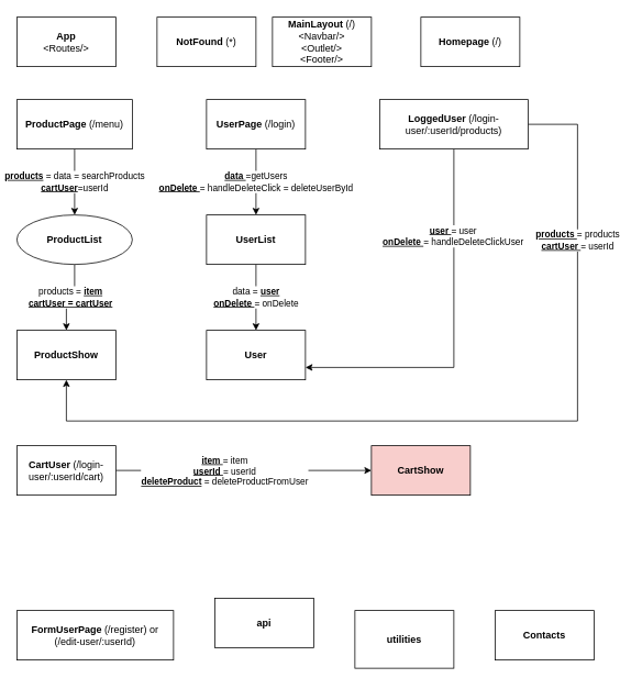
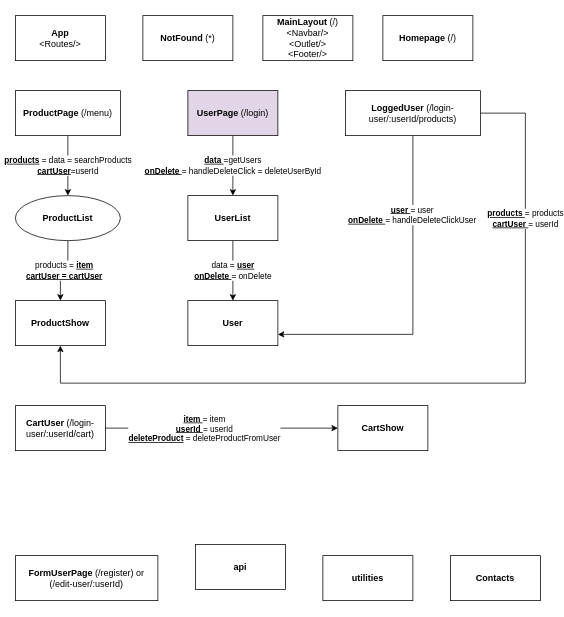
  <mxCell id="0" />
  <mxCell id="1" parent="0" />
  <mxCell id="2" value="&lt;b&gt;App&lt;/b&gt;&lt;br&gt;&amp;lt;Routes/&amp;gt;" style="rounded=0;whiteSpace=wrap;html=1;" parent="1" vertex="1"><mxGeometry x="20" y="20" width="120" height="60" as="geometry" /></mxCell>
  <mxCell id="3" value="&lt;b&gt;User&lt;/b&gt;" style="rounded=0;whiteSpace=wrap;html=1;" parent="1" vertex="1"><mxGeometry x="250" y="400" width="120" height="60" as="geometry" /></mxCell>
  <mxCell id="4" value="products = &lt;b&gt;&lt;u&gt;item&lt;br&gt;cartUser = cartUser&lt;br&gt;&lt;/u&gt;&lt;/b&gt;" style="edgeStyle=orthogonalEdgeStyle;rounded=0;orthogonalLoop=1;jettySize=auto;html=1;" parent="1" source="5" target="6" edge="1"><mxGeometry relative="1" as="geometry" /></mxCell>
  <mxCell id="5" value="&lt;b&gt;ProductList&lt;/b&gt;" style="ellipse;whiteSpace=wrap;html=1;" parent="1" vertex="1"><mxGeometry x="20" y="260" width="140" height="60" as="geometry" /></mxCell>
  <mxCell id="6" value="&lt;b&gt;ProductShow&lt;/b&gt;" style="rounded=0;whiteSpace=wrap;html=1;" parent="1" vertex="1"><mxGeometry x="20" y="400" width="120" height="60" as="geometry" /></mxCell>
  <mxCell id="7" value="data = &lt;b&gt;&lt;u&gt;user&lt;/u&gt;&lt;/b&gt;&lt;br&gt;&lt;b&gt;&lt;u&gt;onDelete &lt;/u&gt;&lt;/b&gt;= onDelete" style="edgeStyle=orthogonalEdgeStyle;rounded=0;orthogonalLoop=1;jettySize=auto;html=1;" parent="1" source="8" target="3" edge="1"><mxGeometry relative="1" as="geometry" /></mxCell>
  <mxCell id="8" value="&lt;b&gt;UserList&lt;/b&gt;" style="rounded=0;whiteSpace=wrap;html=1;" parent="1" vertex="1"><mxGeometry x="250" y="260" width="120" height="60" as="geometry" /></mxCell>
  <mxCell id="9" value="&lt;u style=&quot;font-weight: bold;&quot;&gt;products&lt;/u&gt; = data&amp;nbsp;= searchProducts&lt;br&gt;&lt;b&gt;&lt;u&gt;cartUser&lt;/u&gt;&lt;/b&gt;=userId" style="edgeStyle=orthogonalEdgeStyle;rounded=0;orthogonalLoop=1;jettySize=auto;html=1;" parent="1" source="10" target="5" edge="1"><mxGeometry relative="1" as="geometry"><mxPoint as="offset" /></mxGeometry></mxCell>
  <mxCell id="10" value="&lt;b&gt;ProductPage &lt;/b&gt;(/menu)" style="rounded=0;whiteSpace=wrap;html=1;" parent="1" vertex="1"><mxGeometry x="20" y="120" width="140" height="60" as="geometry" /></mxCell>
  <mxCell id="11" value="&lt;b&gt;&lt;u&gt;data &lt;/u&gt;&lt;/b&gt;=getUsers&lt;br&gt;&lt;b&gt;&lt;u&gt;onDelete &lt;/u&gt;&lt;/b&gt;=&amp;nbsp;handleDeleteClick = deleteUserById" style="edgeStyle=orthogonalEdgeStyle;rounded=0;orthogonalLoop=1;jettySize=auto;html=1;" parent="1" source="12" target="8" edge="1"><mxGeometry relative="1" as="geometry" /></mxCell>
- <mxCell id="12" value="&lt;b&gt;UserPage &lt;/b&gt;(/login)" style="rounded=0;whiteSpace=wrap;html=1;" parent="1" vertex="1"><mxGeometry x="250" y="120" width="120" height="60" as="geometry" /></mxCell>
- <mxCell id="13" value="&lt;font style=&quot;font-size: 12px;&quot;&gt;&lt;b&gt;MainLayout &lt;/b&gt;(/)&lt;br&gt;&amp;lt;Navbar/&amp;gt;&lt;br&gt;&amp;lt;Outlet/&amp;gt;&lt;br&gt;&amp;lt;Footer/&amp;gt;&lt;br&gt;&lt;/font&gt;" style="rounded=0;whiteSpace=wrap;html=1;" parent="1" vertex="1"><mxGeometry x="330" y="20" width="120" height="60" as="geometry" /></mxCell>
+ <mxCell id="12" value="&lt;b&gt;UserPage &lt;/b&gt;(/login)" style="rounded=0;whiteSpace=wrap;html=1;fillColor=#e1d5e7;" parent="1" vertex="1"><mxGeometry x="250" y="120" width="120" height="60" as="geometry" /></mxCell>
+ <mxCell id="13" value="&lt;font style=&quot;font-size: 12px;&quot;&gt;&lt;b&gt;MainLayout &lt;/b&gt;(/)&lt;br&gt;&amp;lt;Navbar/&amp;gt;&lt;br&gt;&amp;lt;Outlet/&amp;gt;&lt;br&gt;&amp;lt;Footer/&amp;gt;&lt;br&gt;&lt;/font&gt;" style="rounded=0;whiteSpace=wrap;html=1;" parent="1" vertex="1"><mxGeometry x="350" y="20" width="120" height="60" as="geometry" /></mxCell>
  <mxCell id="14" value="&lt;b&gt;Homepage &lt;/b&gt;(/)" style="rounded=0;whiteSpace=wrap;html=1;" parent="1" vertex="1"><mxGeometry x="510" y="20" width="120" height="60" as="geometry" /></mxCell>
  <mxCell id="15" value="&lt;b&gt;NotFound &lt;/b&gt;(*)" style="rounded=0;whiteSpace=wrap;html=1;" parent="1" vertex="1"><mxGeometry x="190" y="20" width="120" height="60" as="geometry" /></mxCell>
  <mxCell id="16" style="edgeStyle=orthogonalEdgeStyle;rounded=0;orthogonalLoop=1;jettySize=auto;html=1;entryX=1;entryY=0.75;entryDx=0;entryDy=0;" edge="1" parent="1" source="20" target="3"><mxGeometry relative="1" as="geometry"><Array as="points"><mxPoint x="550" y="445" /></Array></mxGeometry></mxCell>
  <mxCell id="17" value="&lt;b&gt;&lt;u&gt;user &lt;/u&gt;&lt;/b&gt;= user&lt;br&gt;&lt;b&gt;&lt;u&gt;onDelete &lt;/u&gt;&lt;/b&gt;= handleDeleteClickUser" style="edgeLabel;html=1;align=center;verticalAlign=middle;resizable=0;points=[];" vertex="1" connectable="0" parent="16"><mxGeometry x="-0.528" y="-2" relative="1" as="geometry"><mxPoint as="offset" /></mxGeometry></mxCell>
  <mxCell id="18" style="edgeStyle=orthogonalEdgeStyle;rounded=0;orthogonalLoop=1;jettySize=auto;html=1;" edge="1" parent="1" source="20" target="6"><mxGeometry relative="1" as="geometry"><Array as="points"><mxPoint x="700" y="150" /><mxPoint x="700" y="510" /><mxPoint x="80" y="510" /></Array></mxGeometry></mxCell>
  <mxCell id="19" value="&lt;b&gt;&lt;u&gt;products &lt;/u&gt;&lt;/b&gt;= products&lt;br&gt;&lt;b&gt;&lt;u&gt;cartUser &lt;/u&gt;&lt;/b&gt;= userId" style="edgeLabel;html=1;align=center;verticalAlign=middle;resizable=0;points=[];" vertex="1" connectable="0" parent="18"><mxGeometry x="-0.633" y="-1" relative="1" as="geometry"><mxPoint as="offset" /></mxGeometry></mxCell>
  <mxCell id="20" value="&lt;b&gt;LoggedUser &lt;/b&gt;(/login-user/:userId/products&lt;span style=&quot;background-color: initial;&quot;&gt;)&lt;/span&gt;" style="rounded=0;whiteSpace=wrap;html=1;" vertex="1" parent="1"><mxGeometry x="460" y="120" width="180" height="60" as="geometry" /></mxCell>
  <mxCell id="21" value="&lt;b&gt;FormUserPage &lt;/b&gt;(/register&lt;span style=&quot;background-color: initial;&quot;&gt;) or (/edit-user/:userId)&lt;/span&gt;" style="rounded=0;whiteSpace=wrap;html=1;" vertex="1" parent="1"><mxGeometry x="20" y="740" width="190" height="60" as="geometry" /></mxCell>
  <mxCell id="22" value="&lt;b&gt;api&lt;/b&gt;" style="rounded=0;whiteSpace=wrap;html=1;" vertex="1" parent="1"><mxGeometry x="260" y="725" width="120" height="60" as="geometry" /></mxCell>
- <mxCell id="23" value="&lt;b&gt;utilities&lt;/b&gt;" style="rounded=0;whiteSpace=wrap;html=1;" vertex="1" parent="1"><mxGeometry x="430" y="740" width="120" height="70" as="geometry" /></mxCell>
+ <mxCell id="23" value="&lt;b&gt;utilities&lt;/b&gt;" style="rounded=0;whiteSpace=wrap;html=1;" vertex="1" parent="1"><mxGeometry x="430" y="740" width="120" height="60" as="geometry" /></mxCell>
  <mxCell id="24" value="&lt;b&gt;Contacts&lt;/b&gt;" style="rounded=0;whiteSpace=wrap;html=1;" vertex="1" parent="1"><mxGeometry x="600" y="740" width="120" height="60" as="geometry" /></mxCell>
  <mxCell id="25" style="edgeStyle=orthogonalEdgeStyle;rounded=0;orthogonalLoop=1;jettySize=auto;html=1;entryX=0;entryY=0.5;entryDx=0;entryDy=0;" edge="1" parent="1" source="27" target="28"><mxGeometry relative="1" as="geometry"><Array as="points"><mxPoint x="230" y="570" /><mxPoint x="230" y="570" /></Array></mxGeometry></mxCell>
  <mxCell id="26" value="&lt;b&gt;&lt;u&gt;item &lt;/u&gt;&lt;/b&gt;= item&lt;br&gt;&lt;b&gt;&lt;u&gt;userId &lt;/u&gt;&lt;/b&gt;= userId&lt;br&gt;&lt;b&gt;&lt;u&gt;deleteProduct&lt;/u&gt;&lt;/b&gt; = deleteProductFromUser" style="edgeLabel;html=1;align=center;verticalAlign=middle;resizable=0;points=[];labelBorderColor=none;" vertex="1" connectable="0" parent="25"><mxGeometry x="-0.153" relative="1" as="geometry"><mxPoint as="offset" /></mxGeometry></mxCell>
  <mxCell id="27" value="&lt;b&gt;CartUser&lt;/b&gt; (/login-user/:userId/cart&lt;span style=&quot;background-color: initial;&quot;&gt;)&lt;/span&gt;" style="rounded=0;whiteSpace=wrap;html=1;" vertex="1" parent="1"><mxGeometry x="20" y="540" width="120" height="60" as="geometry" /></mxCell>
- <mxCell id="28" value="&lt;b&gt;CartShow&lt;/b&gt;" style="rounded=0;whiteSpace=wrap;html=1;fillColor=#f8cecc;" vertex="1" parent="1"><mxGeometry x="450" y="540" width="120" height="60" as="geometry" /></mxCell>
+ <mxCell id="28" value="&lt;b&gt;CartShow&lt;/b&gt;" style="rounded=0;whiteSpace=wrap;html=1;" vertex="1" parent="1"><mxGeometry x="450" y="540" width="120" height="60" as="geometry" /></mxCell>
